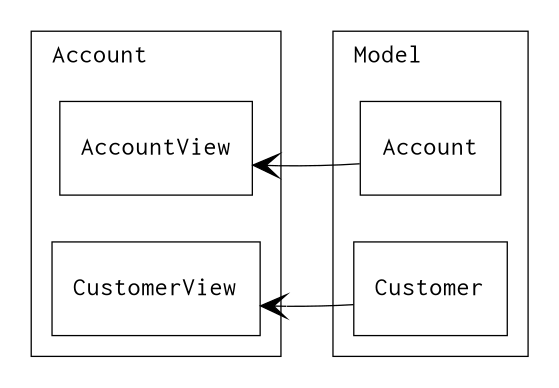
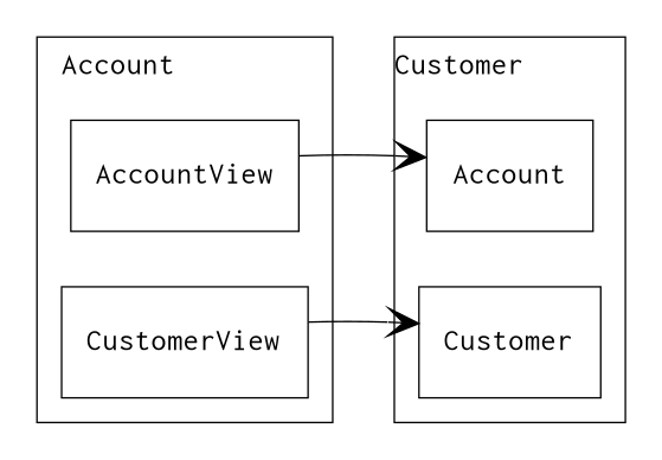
  digraph {
    fontname="Inconsolata, Consolas"
    fontsize=10
    labeljust=left
    penwidth=0.5
    rankdir=LR
    node [fontname="Inconsolata, Consolas" fontsize=10 penwidth=0.5 shape=box]
    edge [arrowhead=vee fontname="Inconsolata, Consolas" fontsize=10 penwidth=0.5]
    AccountView
    Account
    CustomerView
    Customer
    subgraph sub_1 {
      AccountView
      Account
      CustomerView
      Customer
    }
    subgraph cluster_2 {
      label=Account
      AccountView
      CustomerView
    }
    subgraph cluster_3 {
-     label=Model
+     label=Customer
      Account
      Customer
    }
-   Account -> AccountView
-   Customer -> CustomerView
+   AccountView -> Account
+   CustomerView -> Customer
  }
